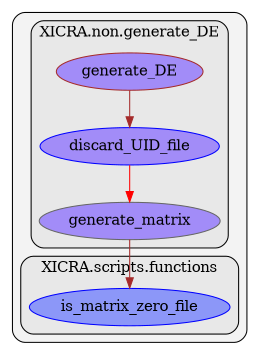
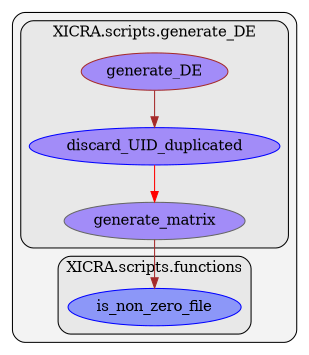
  digraph {
    clusterrank=local
    rankdir=TB
    splines=ortho
    node [color=blue fillcolor="#8465ffb2" fontcolor="#000000" group=14 style=filled]
    edge [color=brown style=solid]
-   n1 [fillcolor="#6575ffb2" group=13 label=is_matrix_zero_file]
-   n2 [label=discard_UID_file]
+   n1 [fillcolor="#6575ffb2" group=13 label=is_non_zero_file]
+   n2 [label=discard_UID_duplicated]
    n3 [color=brown label=generate_DE]
    n4 [color=gray40 label=generate_matrix]
    subgraph cluster_1 {
      fillcolor="#80808018"
      style="filled,rounded"
      subgraph cluster_2 {
        fillcolor="#80808018"
        label="XICRA.scripts.functions"
        style="filled,rounded"
        n1
      }
      subgraph cluster_3 {
        fillcolor="#80808018"
-       label="XICRA.non.generate_DE"
+       label="XICRA.scripts.generate_DE"
        style="filled,rounded"
        n2
        n3
        n4
      }
    }
    n2 -> n4 [color=red]
    n3 -> n2
    n4 -> n1
  }
